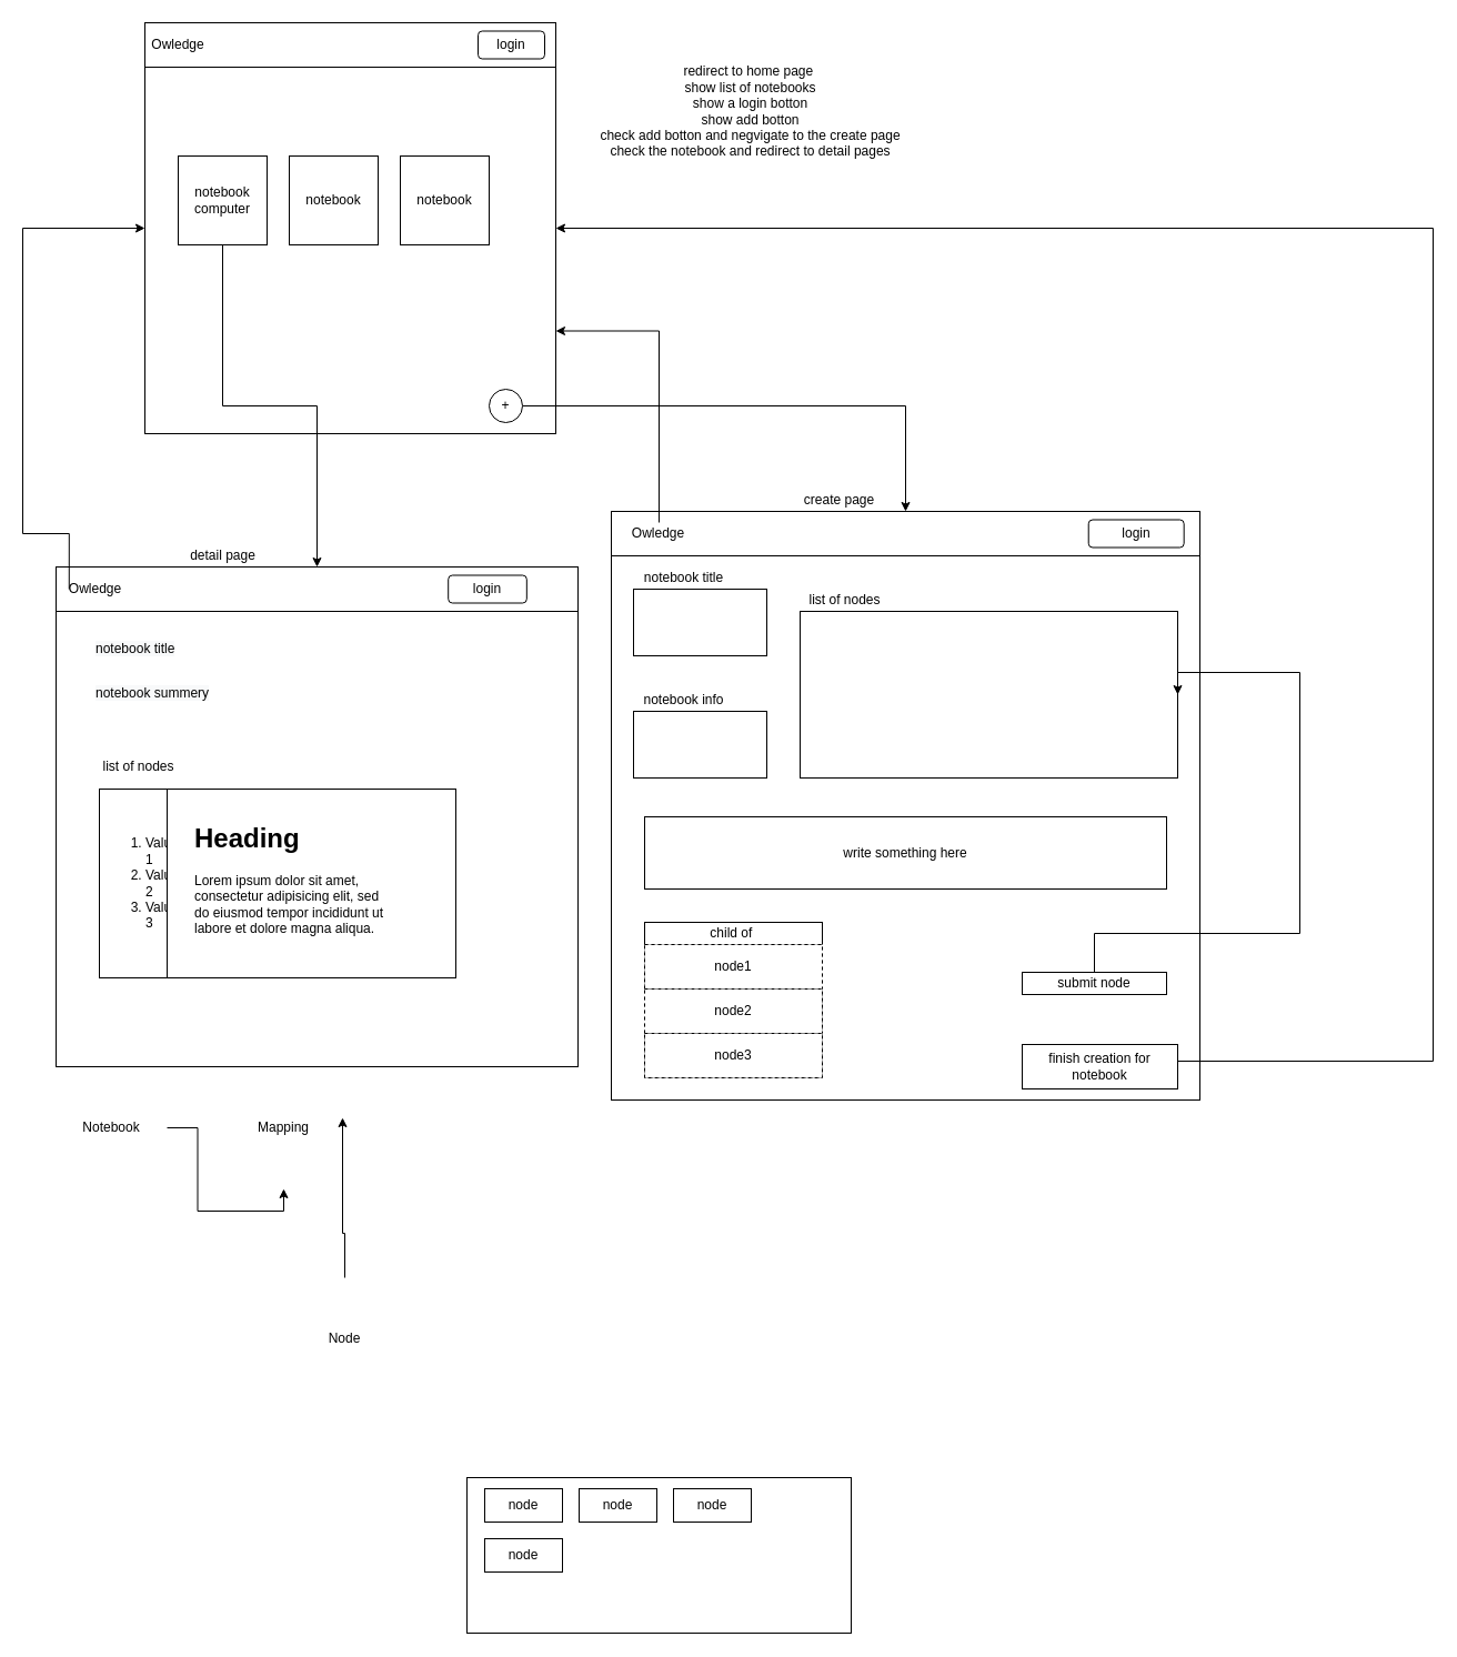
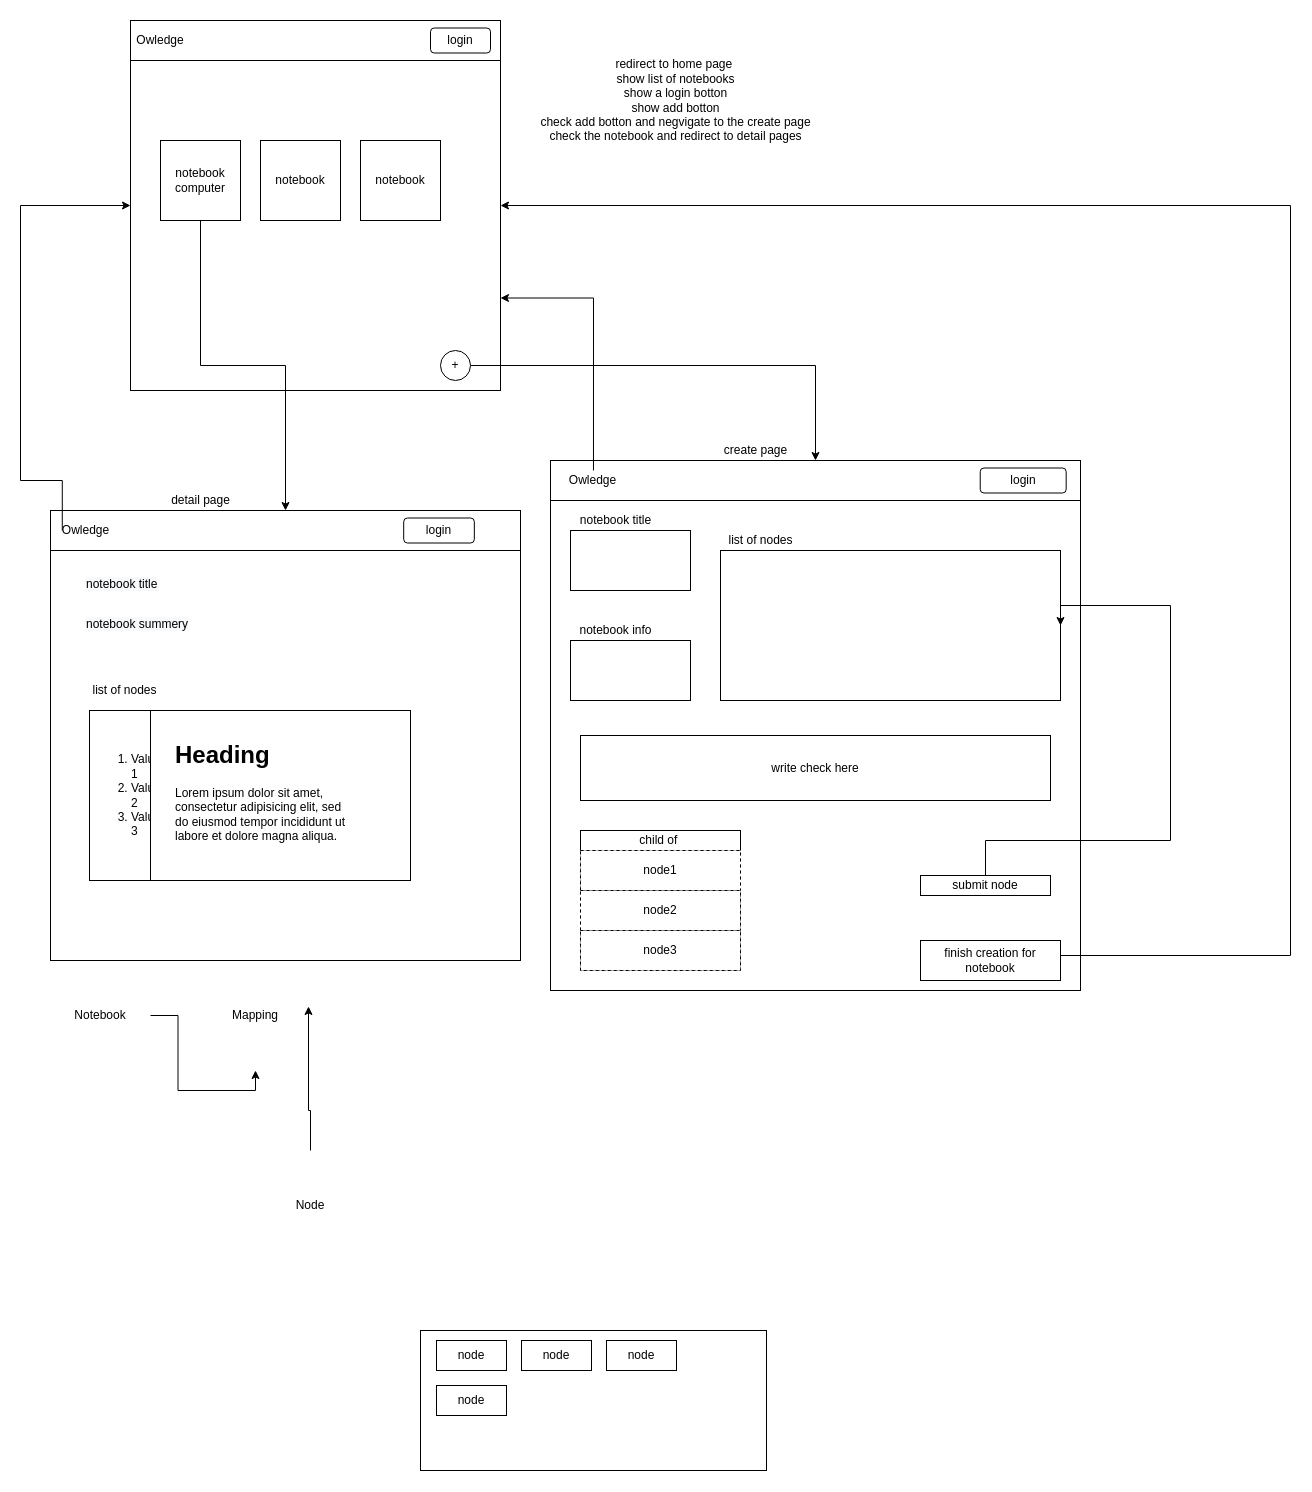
  <mxCell id="0" />
  <mxCell id="1" parent="0" />
  <mxCell id="2" value="" style="whiteSpace=wrap;html=1;aspect=fixed;" vertex="1" parent="1"><mxGeometry x="130" y="20" width="370" height="370" as="geometry" /></mxCell>
  <mxCell id="3" style="edgeStyle=orthogonalEdgeStyle;rounded=0;orthogonalLoop=1;jettySize=auto;html=1;" edge="1" parent="1" source="4" target="7"><mxGeometry relative="1" as="geometry" /></mxCell>
  <mxCell id="4" value="notebook&lt;br&gt;computer" style="whiteSpace=wrap;html=1;aspect=fixed;" vertex="1" parent="1"><mxGeometry x="160" y="140" width="80" height="80" as="geometry" /></mxCell>
  <mxCell id="5" value="notebook" style="whiteSpace=wrap;html=1;aspect=fixed;" vertex="1" parent="1"><mxGeometry x="260" y="140" width="80" height="80" as="geometry" /></mxCell>
  <mxCell id="6" value="notebook" style="whiteSpace=wrap;html=1;aspect=fixed;" vertex="1" parent="1"><mxGeometry x="360" y="140" width="80" height="80" as="geometry" /></mxCell>
  <mxCell id="7" value="" style="rounded=0;whiteSpace=wrap;html=1;" vertex="1" parent="1"><mxGeometry x="50" y="510" width="470" height="450" as="geometry" /></mxCell>
  <mxCell id="8" value="" style="rounded=0;whiteSpace=wrap;html=1;" vertex="1" parent="1"><mxGeometry x="420" y="1330" width="346" height="140" as="geometry" /></mxCell>
  <mxCell id="9" style="edgeStyle=orthogonalEdgeStyle;rounded=0;orthogonalLoop=1;jettySize=auto;html=1;exitX=1;exitY=0.5;exitDx=0;exitDy=0;entryX=0.5;entryY=0;entryDx=0;entryDy=0;" edge="1" parent="1" source="10" target="22"><mxGeometry relative="1" as="geometry" /></mxCell>
  <mxCell id="10" value="+" style="ellipse;whiteSpace=wrap;html=1;aspect=fixed;" vertex="1" parent="1"><mxGeometry x="440" y="350" width="30" height="30" as="geometry" /></mxCell>
  <mxCell id="11" value="" style="whiteSpace=wrap;html=1;aspect=fixed;" vertex="1" parent="1"><mxGeometry x="550" y="460" width="530" height="530" as="geometry" /></mxCell>
  <mxCell id="12" value="" style="group" vertex="1" connectable="0" parent="1"><mxGeometry x="130" y="20" width="370" height="40" as="geometry" /></mxCell>
  <mxCell id="13" value="" style="rounded=0;whiteSpace=wrap;html=1;" vertex="1" parent="12"><mxGeometry width="370" height="40" as="geometry" /></mxCell>
  <mxCell id="14" value="Owledge" style="text;html=1;strokeColor=none;fillColor=none;align=center;verticalAlign=middle;whiteSpace=wrap;rounded=0;" vertex="1" parent="12"><mxGeometry x="10" y="10" width="40" height="20" as="geometry" /></mxCell>
  <mxCell id="15" value="login" style="rounded=1;whiteSpace=wrap;html=1;" vertex="1" parent="12"><mxGeometry x="300" y="7.5" width="60" height="25" as="geometry" /></mxCell>
  <mxCell id="16" value="" style="group" vertex="1" connectable="0" parent="1"><mxGeometry x="50" y="510" width="470" height="40" as="geometry" /></mxCell>
  <mxCell id="17" value="" style="rounded=0;whiteSpace=wrap;html=1;" vertex="1" parent="16"><mxGeometry width="470" height="40" as="geometry" /></mxCell>
  <mxCell id="18" value="Owledge" style="text;html=1;strokeColor=none;fillColor=none;align=center;verticalAlign=middle;whiteSpace=wrap;rounded=0;" vertex="1" parent="16"><mxGeometry x="11.773" y="10" width="47.093" height="20" as="geometry" /></mxCell>
  <mxCell id="19" value="login" style="rounded=1;whiteSpace=wrap;html=1;" vertex="1" parent="16"><mxGeometry x="353.197" y="7.5" width="70.639" height="25" as="geometry" /></mxCell>
  <mxCell id="20" style="edgeStyle=orthogonalEdgeStyle;rounded=0;orthogonalLoop=1;jettySize=auto;html=1;exitX=0;exitY=0.5;exitDx=0;exitDy=0;entryX=0;entryY=0.5;entryDx=0;entryDy=0;" edge="1" parent="1" source="18" target="2"><mxGeometry relative="1" as="geometry"><Array as="points"><mxPoint x="20" y="480" /><mxPoint x="20" y="205" /></Array></mxGeometry></mxCell>
  <mxCell id="21" value="" style="group" vertex="1" connectable="0" parent="1"><mxGeometry x="550" y="460" width="530" height="40" as="geometry" /></mxCell>
  <mxCell id="22" value="" style="rounded=0;whiteSpace=wrap;html=1;" vertex="1" parent="21"><mxGeometry width="530" height="40" as="geometry" /></mxCell>
  <mxCell id="23" value="Owledge" style="text;html=1;strokeColor=none;fillColor=none;align=center;verticalAlign=middle;whiteSpace=wrap;rounded=0;" vertex="1" parent="21"><mxGeometry x="14.324" y="10" width="57.297" height="20" as="geometry" /></mxCell>
  <mxCell id="24" value="login" style="rounded=1;whiteSpace=wrap;html=1;" vertex="1" parent="21"><mxGeometry x="429.73" y="7.5" width="85.946" height="25" as="geometry" /></mxCell>
  <mxCell id="25" value="create page" style="text;html=1;align=center;verticalAlign=middle;resizable=0;points=[];autosize=1;" vertex="1" parent="1"><mxGeometry x="715" y="440" width="80" height="20" as="geometry" /></mxCell>
  <mxCell id="26" value="" style="rounded=0;whiteSpace=wrap;html=1;" vertex="1" parent="1"><mxGeometry x="570" y="530" width="120" height="60" as="geometry" /></mxCell>
  <mxCell id="27" value="" style="rounded=0;whiteSpace=wrap;html=1;" vertex="1" parent="1"><mxGeometry x="570" y="640" width="120" height="60" as="geometry" /></mxCell>
  <mxCell id="28" value="" style="rounded=0;whiteSpace=wrap;html=1;" vertex="1" parent="1"><mxGeometry x="720" y="550" width="340" height="150" as="geometry" /></mxCell>
- <mxCell id="29" value="write something here" style="rounded=0;whiteSpace=wrap;html=1;" vertex="1" parent="1"><mxGeometry x="580" y="735" width="470" height="65" as="geometry" /></mxCell>
+ <mxCell id="29" value="write check here" style="rounded=0;whiteSpace=wrap;html=1;" vertex="1" parent="1"><mxGeometry x="580" y="735" width="470" height="65" as="geometry" /></mxCell>
  <mxCell id="30" style="edgeStyle=orthogonalEdgeStyle;rounded=0;orthogonalLoop=1;jettySize=auto;html=1;entryX=1;entryY=0.5;entryDx=0;entryDy=0;" edge="1" parent="1" source="31" target="28"><mxGeometry relative="1" as="geometry"><Array as="points"><mxPoint x="1170" y="840" /><mxPoint x="1170" y="605" /></Array></mxGeometry></mxCell>
  <mxCell id="31" value="submit node" style="rounded=0;whiteSpace=wrap;html=1;" vertex="1" parent="1"><mxGeometry x="920" y="875" width="130" height="20" as="geometry" /></mxCell>
  <mxCell id="32" style="edgeStyle=orthogonalEdgeStyle;rounded=0;orthogonalLoop=1;jettySize=auto;html=1;entryX=1;entryY=0.5;entryDx=0;entryDy=0;" edge="1" parent="1" source="33" target="2"><mxGeometry relative="1" as="geometry"><Array as="points"><mxPoint x="1290" y="955" /><mxPoint x="1290" y="205" /></Array></mxGeometry></mxCell>
  <mxCell id="33" value="finish creation for notebook" style="rounded=0;whiteSpace=wrap;html=1;" vertex="1" parent="1"><mxGeometry x="920" y="940" width="140" height="40" as="geometry" /></mxCell>
  <mxCell id="34" value="node" style="rounded=0;whiteSpace=wrap;html=1;" vertex="1" parent="1"><mxGeometry x="436" y="1340" width="70" height="30" as="geometry" /></mxCell>
  <mxCell id="35" value="node" style="rounded=0;whiteSpace=wrap;html=1;" vertex="1" parent="1"><mxGeometry x="521" y="1340" width="70" height="30" as="geometry" /></mxCell>
  <mxCell id="36" value="node" style="rounded=0;whiteSpace=wrap;html=1;" vertex="1" parent="1"><mxGeometry x="606" y="1340" width="70" height="30" as="geometry" /></mxCell>
  <mxCell id="37" value="node" style="rounded=0;whiteSpace=wrap;html=1;" vertex="1" parent="1"><mxGeometry x="436" y="1385" width="70" height="30" as="geometry" /></mxCell>
  <mxCell id="38" value="child of&amp;nbsp;" style="rounded=0;whiteSpace=wrap;html=1;" vertex="1" parent="1"><mxGeometry x="580" y="830" width="160" height="20" as="geometry" /></mxCell>
  <mxCell id="39" value="" style="rounded=0;whiteSpace=wrap;html=1;dashed=1;" vertex="1" parent="1"><mxGeometry x="580" y="850" width="160" height="120" as="geometry" /></mxCell>
  <mxCell id="40" value="node1" style="rounded=0;whiteSpace=wrap;html=1;dashed=1;" vertex="1" parent="1"><mxGeometry x="580" y="850" width="160" height="40" as="geometry" /></mxCell>
  <mxCell id="41" value="node2" style="rounded=0;whiteSpace=wrap;html=1;dashed=1;" vertex="1" parent="1"><mxGeometry x="580" y="890" width="160" height="40" as="geometry" /></mxCell>
  <mxCell id="42" value="node3" style="rounded=0;whiteSpace=wrap;html=1;dashed=1;" vertex="1" parent="1"><mxGeometry x="580" y="930" width="160" height="40" as="geometry" /></mxCell>
  <mxCell id="43" style="edgeStyle=orthogonalEdgeStyle;rounded=0;orthogonalLoop=1;jettySize=auto;html=1;entryX=0.5;entryY=1;entryDx=0;entryDy=0;" edge="1" parent="1" source="44" target="47"><mxGeometry relative="1" as="geometry" /></mxCell>
  <mxCell id="44" value="Notebook" style="text;html=1;strokeColor=none;fillColor=none;align=center;verticalAlign=middle;whiteSpace=wrap;rounded=0;" vertex="1" parent="1"><mxGeometry x="50" y="960" width="100" height="110" as="geometry" /></mxCell>
  <mxCell id="45" style="edgeStyle=orthogonalEdgeStyle;rounded=0;orthogonalLoop=1;jettySize=auto;html=1;entryX=1.03;entryY=0.418;entryDx=0;entryDy=0;entryPerimeter=0;" edge="1" parent="1" source="46" target="47"><mxGeometry relative="1" as="geometry" /></mxCell>
  <mxCell id="46" value="Node" style="text;html=1;strokeColor=none;fillColor=none;align=center;verticalAlign=middle;whiteSpace=wrap;rounded=0;" vertex="1" parent="1"><mxGeometry x="260" y="1150" width="100" height="110" as="geometry" /></mxCell>
  <mxCell id="47" value="Mapping" style="text;html=1;strokeColor=none;fillColor=none;align=center;verticalAlign=middle;whiteSpace=wrap;rounded=0;" vertex="1" parent="1"><mxGeometry x="205" y="960" width="100" height="110" as="geometry" /></mxCell>
  <mxCell id="48" value="redirect to home page&amp;nbsp;&lt;br&gt;show list of notebooks&lt;br&gt;show a login botton&lt;br&gt;show add botton&lt;br&gt;check add botton and negvigate to the create page&lt;br&gt;check the notebook and redirect to detail pages" style="text;html=1;align=center;verticalAlign=middle;resizable=0;points=[];autosize=1;" vertex="1" parent="1"><mxGeometry x="530" y="55" width="290" height="90" as="geometry" /></mxCell>
  <mxCell id="49" value="detail page" style="text;html=1;align=center;verticalAlign=middle;resizable=0;points=[];autosize=1;" vertex="1" parent="1"><mxGeometry x="165" y="490" width="70" height="20" as="geometry" /></mxCell>
  <mxCell id="50" value="&lt;span&gt;notebook title&lt;/span&gt;&lt;span style=&quot;color: rgba(0 , 0 , 0 , 0) ; font-family: monospace ; font-size: 0px&quot;&gt;%3CmxGraphModel%3E%3Croot%3E%3CmxCell%20id%3D%220%22%2F%3E%3CmxCell%20id%3D%221%22%20parent%3D%220%22%2F%3E%3CmxCell%20id%3D%222%22%20value%3D%22%22%20style%3D%22group%22%20vertex%3D%221%22%20connectable%3D%220%22%20parent%3D%221%22%3E%3CmxGeometry%20x%3D%22220%22%20y%3D%22790%22%20width%3D%22380%22%20height%3D%2240%22%20as%3D%22geometry%22%2F%3E%3C%2FmxCell%3E%3CmxCell%20id%3D%223%22%20value%3D%22%22%20style%3D%22rounded%3D0%3BwhiteSpace%3Dwrap%3Bhtml%3D1%3B%22%20vertex%3D%221%22%20parent%3D%222%22%3E%3CmxGeometry%20width%3D%22380%22%20height%3D%2240%22%20as%3D%22geometry%22%2F%3E%3C%2FmxCell%3E%3CmxCell%20id%3D%224%22%20value%3D%22Owledge%22%20style%3D%22text%3Bhtml%3D1%3BstrokeColor%3Dnone%3BfillColor%3Dnone%3Balign%3Dcenter%3BverticalAlign%3Dmiddle%3BwhiteSpace%3Dwrap%3Brounded%3D0%3B%22%20vertex%3D%221%22%20parent%3D%222%22%3E%3CmxGeometry%20x%3D%2210.27%22%20y%3D%2210%22%20width%3D%2241.081%22%20height%3D%2220%22%20as%3D%22geometry%22%2F%3E%3C%2FmxCell%3E%3CmxCell%20id%3D%225%22%20value%3D%22login%22%20style%3D%22rounded%3D1%3BwhiteSpace%3Dwrap%3Bhtml%3D1%3B%22%20vertex%3D%221%22%20parent%3D%222%22%3E%3CmxGeometry%20x%3D%22308.108%22%20y%3D%227.5%22%20width%3D%2261.622%22%20height%3D%2225%22%20as%3D%22geometry%22%2F%3E%3C%2FmxCell%3E%3C%2Froot%3E%3C%2FmxGraphModel%3E&lt;/span&gt;" style="text;html=1;align=center;verticalAlign=middle;resizable=0;points=[];autosize=1;" vertex="1" parent="1"><mxGeometry x="570" y="510" width="90" height="20" as="geometry" /></mxCell>
  <mxCell id="51" value="&lt;span&gt;notebook info&lt;/span&gt;&lt;span style=&quot;color: rgba(0 , 0 , 0 , 0) ; font-family: monospace ; font-size: 0px&quot;&gt;%3CmxGraphModel%3E%3Croot%3E%3CmxCell%20id%3D%220%22%2F%3E%3CmxCell%20id%3D%221%22%20parent%3D%220%22%2F%3E%3CmxCell%20id%3D%222%22%20value%3D%22%22%20style%3D%22group%22%20vertex%3D%221%22%20connectable%3D%220%22%20parent%3D%221%22%3E%3CmxGeometry%20x%3D%22220%22%20y%3D%22790%22%20width%3D%22380%22%20height%3D%2240%22%20as%3D%22geometry%22%2F%3E%3C%2FmxCell%3E%3CmxCell%20id%3D%223%22%20value%3D%22%22%20style%3D%22rounded%3D0%3BwhiteSpace%3Dwrap%3Bhtml%3D1%3B%22%20vertex%3D%221%22%20parent%3D%222%22%3E%3CmxGeometry%20width%3D%22380%22%20height%3D%2240%22%20as%3D%22geometry%22%2F%3E%3C%2FmxCell%3E%3CmxCell%20id%3D%224%22%20value%3D%22Owledge%22%20style%3D%22text%3Bhtml%3D1%3BstrokeColor%3Dnone%3BfillColor%3Dnone%3Balign%3Dcenter%3BverticalAlign%3Dmiddle%3BwhiteSpace%3Dwrap%3Brounded%3D0%3B%22%20vertex%3D%221%22%20parent%3D%222%22%3E%3CmxGeometry%20x%3D%2210.27%22%20y%3D%2210%22%20width%3D%2241.081%22%20height%3D%2220%22%20as%3D%22geometry%22%2F%3E%3C%2FmxCell%3E%3CmxCell%20id%3D%225%22%20value%3D%22login%22%20style%3D%22rounded%3D1%3BwhiteSpace%3Dwrap%3Bhtml%3D1%3B%22%20vertex%3D%221%22%20parent%3D%222%22%3E%3CmxGeometry%20x%3D%22308.108%22%20y%3D%227.5%22%20width%3D%2261.622%22%20height%3D%2225%22%20as%3D%22geometry%22%2F%3E%3C%2FmxCell%3E%3C%2Froot%3E%3C%2FmxGraphModel%3E&lt;/span&gt;" style="text;html=1;align=center;verticalAlign=middle;resizable=0;points=[];autosize=1;" vertex="1" parent="1"><mxGeometry x="570" y="620" width="90" height="20" as="geometry" /></mxCell>
  <mxCell id="52" value="list of nodes&lt;br&gt;" style="text;html=1;align=center;verticalAlign=middle;resizable=0;points=[];autosize=1;" vertex="1" parent="1"><mxGeometry x="720" y="530" width="80" height="20" as="geometry" /></mxCell>
  <mxCell id="53" value="list of nodes&lt;br&gt;" style="text;html=1;align=center;verticalAlign=middle;resizable=0;points=[];autosize=1;" vertex="1" parent="1"><mxGeometry x="84" y="680" width="80" height="20" as="geometry" /></mxCell>
  <mxCell id="54" style="edgeStyle=orthogonalEdgeStyle;rounded=0;orthogonalLoop=1;jettySize=auto;html=1;exitX=0.5;exitY=0;exitDx=0;exitDy=0;entryX=1;entryY=0.75;entryDx=0;entryDy=0;" edge="1" parent="1" source="23" target="2"><mxGeometry relative="1" as="geometry" /></mxCell>
  <mxCell id="55" value="&lt;meta charset=&quot;utf-8&quot;&gt;&lt;span style=&quot;color: rgb(0, 0, 0); font-family: helvetica; font-size: 12px; font-style: normal; font-weight: 400; letter-spacing: normal; text-align: center; text-indent: 0px; text-transform: none; word-spacing: 0px; background-color: rgb(248, 249, 250); display: inline; float: none;&quot;&gt;notebook title&lt;/span&gt;" style="text;whiteSpace=wrap;html=1;" vertex="1" parent="1"><mxGeometry x="84" y="570" width="100" height="30" as="geometry" /></mxCell>
  <mxCell id="56" value="&lt;meta charset=&quot;utf-8&quot;&gt;&lt;span style=&quot;color: rgb(0, 0, 0); font-family: helvetica; font-size: 12px; font-style: normal; font-weight: 400; letter-spacing: normal; text-align: center; text-indent: 0px; text-transform: none; word-spacing: 0px; background-color: rgb(248, 249, 250); display: inline; float: none;&quot;&gt;notebook summery&lt;/span&gt;" style="text;whiteSpace=wrap;html=1;" vertex="1" parent="1"><mxGeometry x="84" y="610" width="130" height="30" as="geometry" /></mxCell>
  <mxCell id="57" value="" style="rounded=0;whiteSpace=wrap;html=1;" vertex="1" parent="1"><mxGeometry x="89" y="710" width="61" height="170" as="geometry" /></mxCell>
  <mxCell id="58" value="" style="rounded=0;whiteSpace=wrap;html=1;" vertex="1" parent="1"><mxGeometry x="150" y="710" width="260" height="170" as="geometry" /></mxCell>
  <mxCell id="59" value="&lt;h1&gt;Heading&lt;/h1&gt;&lt;p&gt;Lorem ipsum dolor sit amet, consectetur adipisicing elit, sed do eiusmod tempor incididunt ut labore et dolore magna aliqua.&lt;/p&gt;" style="text;html=1;strokeColor=none;fillColor=none;spacing=5;spacingTop=-20;whiteSpace=wrap;overflow=hidden;rounded=0;" vertex="1" parent="1"><mxGeometry x="170" y="735" width="190" height="120" as="geometry" /></mxCell>
  <mxCell id="60" value="&lt;ol&gt;&lt;li&gt;Value 1&lt;/li&gt;&lt;li&gt;Value 2&lt;/li&gt;&lt;li&gt;Value 3&lt;/li&gt;&lt;/ol&gt;" style="text;strokeColor=none;fillColor=none;html=1;whiteSpace=wrap;verticalAlign=middle;overflow=hidden;" vertex="1" parent="1"><mxGeometry x="89" y="710" width="61" height="170" as="geometry" /></mxCell>
